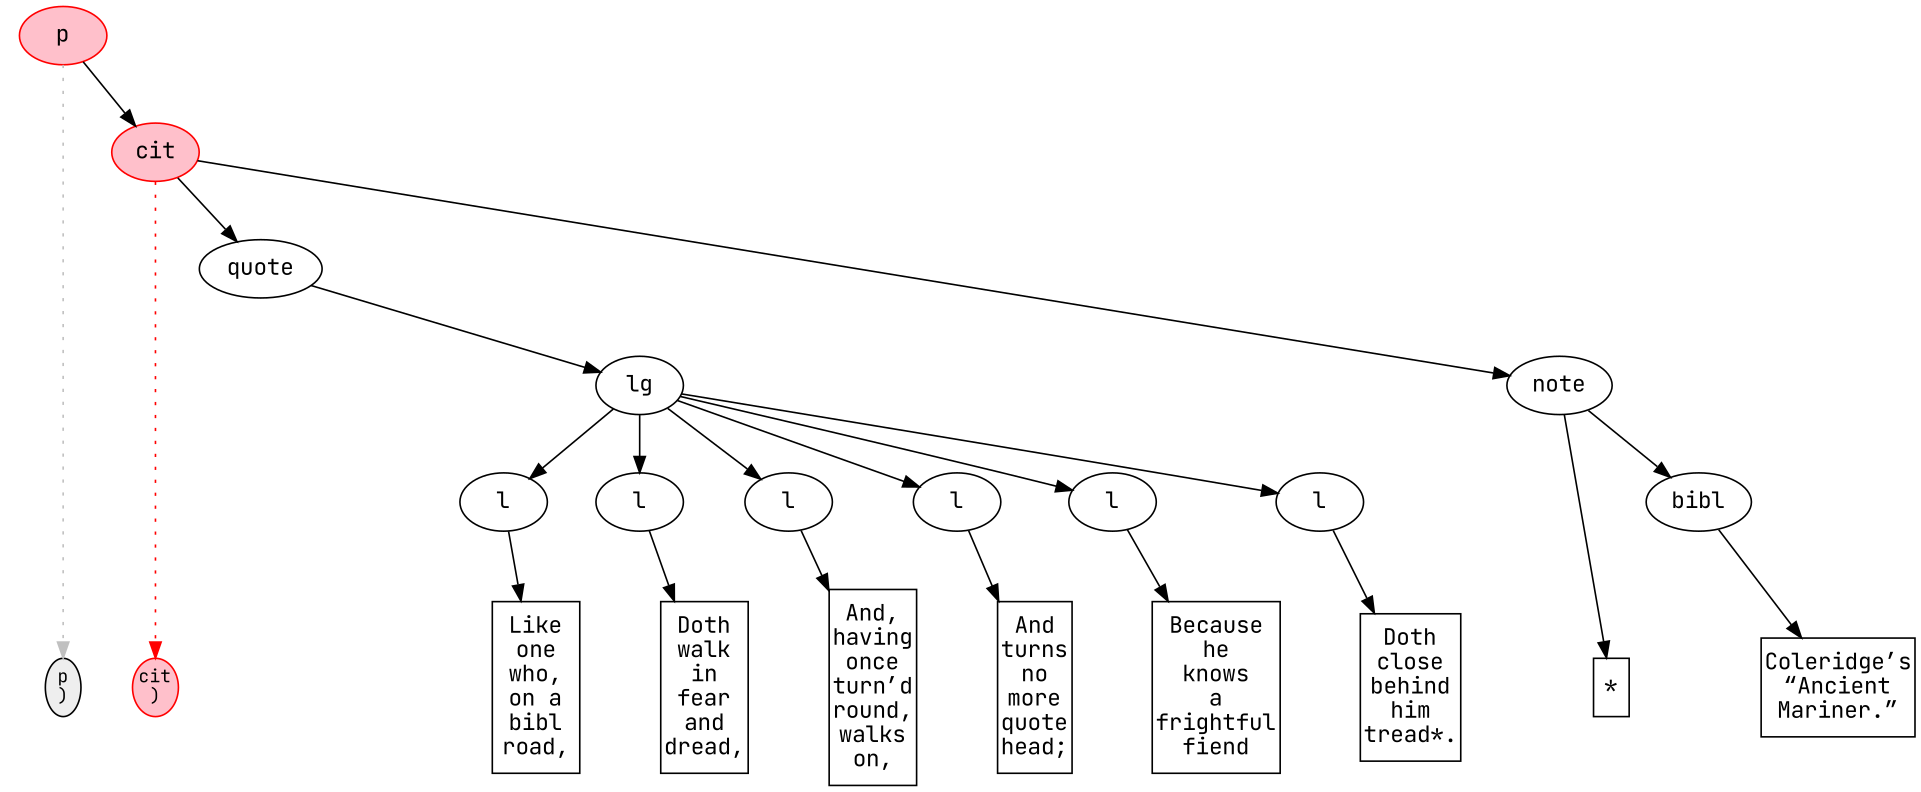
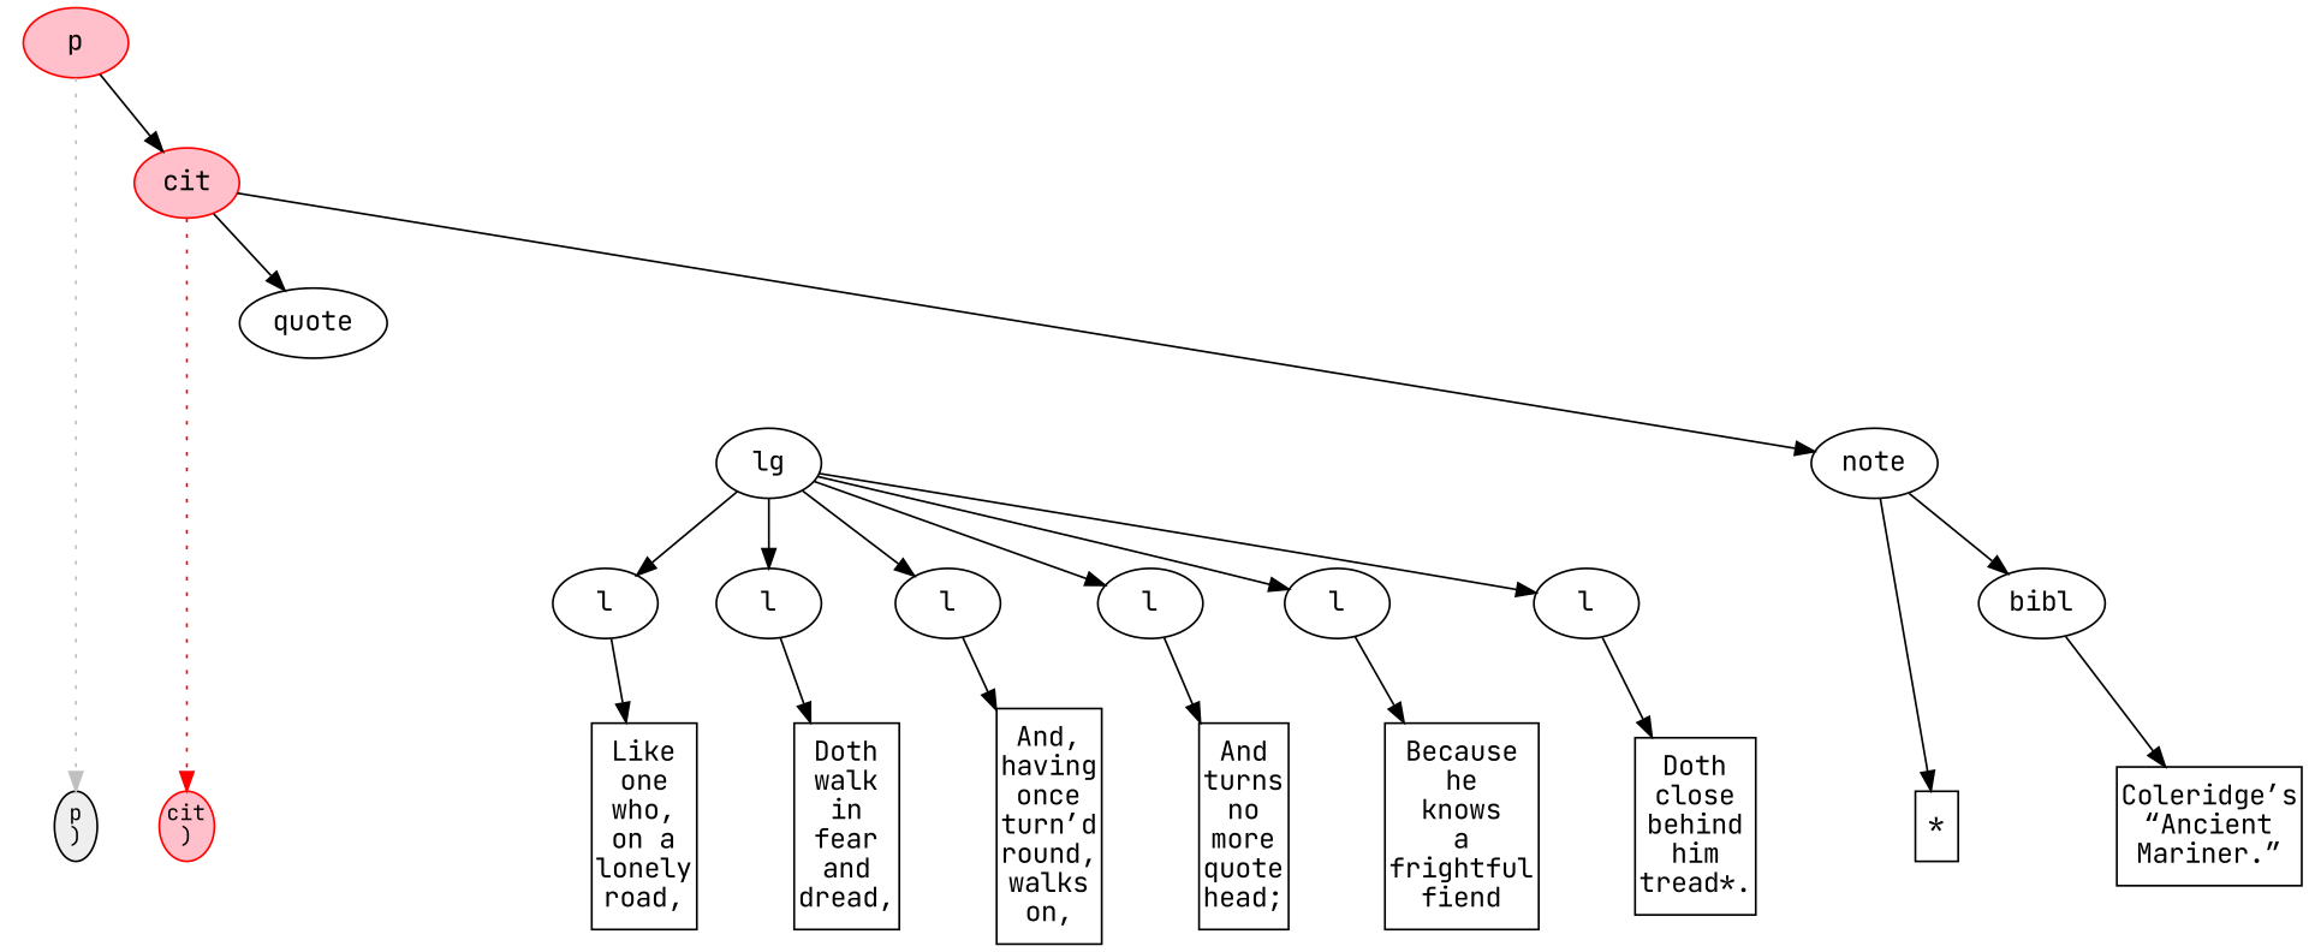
  digraph {
    fontname="JetBrains Mono"
    nodesep=0.03
    node [color=transparent fillcolor="#EEEEEE" fontname="JetBrains Mono" fontsize=11 margin=0 ordering=out shape=ellipse style=invis]
    edge [arrowhead=none color=black fontname="JetBrains Mono" style=invis]
    n1 [label="p\n(" width=0.3]
    n2 [color=black label="p\n)" style=filled width=0.3]
    n3 [label="cit\n(" width=0.3]
    n4 [color=red fillcolor=pink label="cit\n)" style=filled width=0.3]
    n5 [label="quote\n(" width=0.3]
    n6 [label="quote\n)" width=0.3]
    n7 [label="lg\n(" width=0.3]
    n8 [label="lg\n)" width=0.3]
    n9 [label="l\n(" width=0.3]
    n10 [label="l\n)" width=0.3]
-   n11 [color=black label="Like\none\nwho,\non a\nbibl\nroad," margin="0.03, 0.11" shape=box width=0.3 fillcolor="" fontsize="" style=""]
+   n11 [color=black label="Like\none\nwho,\non a\nlonely\nroad," margin="0.03, 0.11" shape=box width=0.3 fillcolor="" fontsize="" style=""]
    n12 [label="l\n(" width=0.3]
    n13 [label="l\n)" width=0.3]
    n14 [color=black label="Doth\nwalk\nin\nfear\nand\ndread," margin="0.03, 0.11" shape=box width=0.3 fillcolor="" fontsize="" style=""]
    n15 [label="l\n(" width=0.3]
    n16 [label="l\n)" width=0.3]
    n17 [color=black label="And,\nhaving\nonce\nturn’d\nround,\nwalks\non," margin="0.03, 0.11" shape=box width=0.3 fillcolor="" fontsize="" style=""]
    n18 [label="l\n(" width=0.3]
    n19 [label="l\n)" width=0.3]
    n20 [color=black label="And\nturns\nno\nmore\nquote\nhead;" margin="0.03, 0.11" shape=box width=0.3 fillcolor="" fontsize="" style=""]
    n21 [label="l\n(" width=0.3]
    n22 [label="l\n)" width=0.3]
    n23 [color=black label="Because\nhe\nknows\na\nfrightful\nfiend" margin="0.03, 0.11" shape=box width=0.3 fillcolor="" fontsize="" style=""]
    n24 [label="l\n(" width=0.3]
    n25 [label="l\n)" width=0.3]
    n26 [color=black label="Doth\nclose\nbehind\nhim\ntread*." margin="0.03, 0.11" shape=box width=0.3 fillcolor="" fontsize="" style=""]
    n27 [label="note\n(" width=0.3]
    n28 [label="note\n)" width=0.3]
    n29 [color=black label="*" margin="0.03, 0.11" shape=box width=0.3 fillcolor="" fontsize="" style=""]
    n30 [label="bibl\n(" width=0.3]
    n31 [label="bibl\n)" width=0.3]
    n32 [color=black label="Coleridge’s\n“Ancient\nMariner.”" margin="0.03, 0.11" shape=box width=0.3 fillcolor="" fontsize="" style=""]
    n33 [color=red fillcolor=pink label=p shape=oval style=filled fontsize="" margin=""]
    n34 [color=red fillcolor=pink label=cit shape=oval style=filled fontsize="" margin=""]
    n35 [color=black label=quote shape=oval fillcolor="" fontsize="" margin="" style=""]
    n36 [color=black label=note shape=oval fillcolor="" fontsize="" margin="" style=""]
    n37 [color=black label=lg shape=oval fillcolor="" fontsize="" margin="" style=""]
    n38 [color=black label=bibl shape=oval fillcolor="" fontsize="" margin="" style=""]
    n39 [color=black label=l shape=oval fillcolor="" fontsize="" margin="" style=""]
    n40 [color=black label=l shape=oval fillcolor="" fontsize="" margin="" style=""]
    n41 [color=black label=l shape=oval fillcolor="" fontsize="" margin="" style=""]
    n42 [color=black label=l shape=oval fillcolor="" fontsize="" margin="" style=""]
    n43 [color=black label=l shape=oval fillcolor="" fontsize="" margin="" style=""]
    n44 [color=black label=l shape=oval fillcolor="" fontsize="" margin="" style=""]
    subgraph sub_1 {
      rank=same
      n1
      n2
      n3
      n4
      n5
      n6
      n7
      n8
      n9
      n10
      n11
      n12
      n13
      n14
      n15
      n16
      n17
      n18
      n19
      n20
      n21
      n22
      n23
      n24
      n25
      n26
      n27
      n28
      n29
      n30
      n31
      n32
    }
    n33 -> n1 [color=red]
    n33 -> n2 [color=gray style=dotted arrowhead=""]
    n33 -> n34 [style=solid arrowhead=""]
    n34 -> n3 [color=red]
    n34 -> n4 [color=red style=dotted arrowhead=""]
    n34 -> n35 [style=solid arrowhead=""]
    n34 -> n36 [style=solid arrowhead=""]
    n35 -> n5
    n35 -> n6
-   n35 -> n37 [style=solid arrowhead=""]
    n36 -> n27
    n36 -> n28
    n36 -> n29 [style=solid arrowhead=""]
    n36 -> n38 [style=solid arrowhead=""]
    n37 -> n7
    n37 -> n8
    n37 -> n39 [style=solid arrowhead=""]
    n37 -> n40 [style=solid arrowhead=""]
    n37 -> n41 [style=solid arrowhead=""]
    n37 -> n42 [style=solid arrowhead=""]
    n37 -> n43 [style=solid arrowhead=""]
    n37 -> n44 [style=solid arrowhead=""]
    n38 -> n30
    n38 -> n31
    n38 -> n32 [style=solid arrowhead=""]
    n39 -> n9
    n39 -> n10
    n39 -> n11 [style=solid arrowhead=""]
    n40 -> n12
    n40 -> n13
    n40 -> n14 [style=solid arrowhead=""]
    n41 -> n15
    n41 -> n16
    n41 -> n17 [style=solid arrowhead=""]
    n42 -> n18
    n42 -> n19
    n42 -> n20 [style=solid arrowhead=""]
    n43 -> n21
    n43 -> n22
    n43 -> n23 [style=solid arrowhead=""]
    n44 -> n24
    n44 -> n25
    n44 -> n26 [style=solid arrowhead=""]
  }
